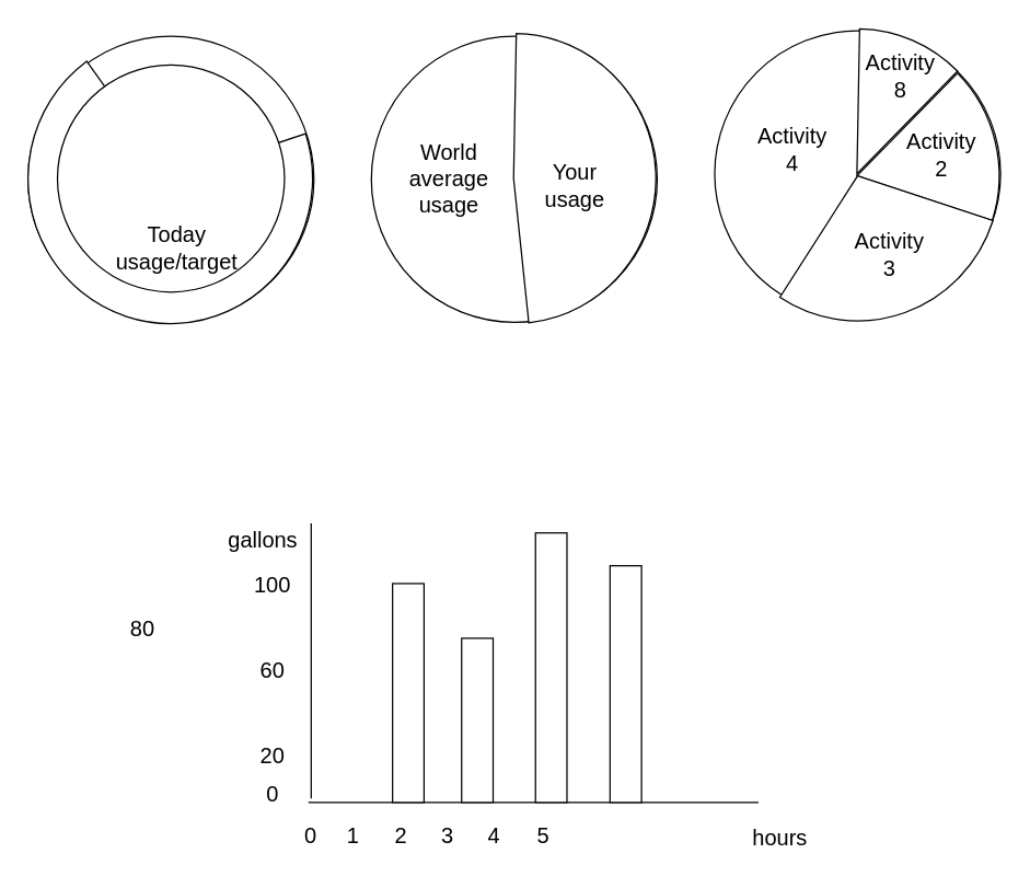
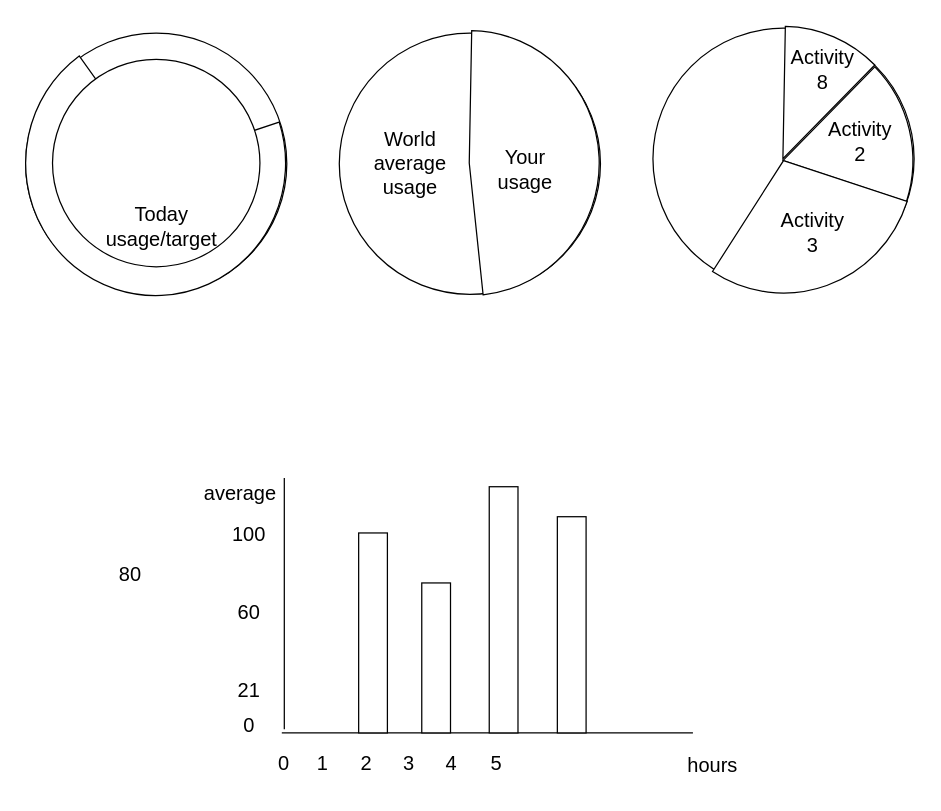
  <mxCell id="0" />
  <mxCell id="1" parent="0" />
  <mxCell id="2" value="" style="endArrow=none;html=1;rounded=0;fontSize=12;startSize=8;endSize=8;curved=1;" edge="1" parent="1"><mxGeometry width="50" height="50" relative="1" as="geometry"><mxPoint x="225" y="586" as="sourcePoint" /><mxPoint x="554" y="586" as="targetPoint" /></mxGeometry></mxCell>
  <mxCell id="3" value="" style="rounded=0;whiteSpace=wrap;html=1;" vertex="1" parent="1"><mxGeometry x="286.5" y="426" width="23" height="160" as="geometry" /></mxCell>
  <mxCell id="4" value="" style="rounded=0;whiteSpace=wrap;html=1;" vertex="1" parent="1"><mxGeometry x="337" y="466" width="23" height="120" as="geometry" /></mxCell>
  <mxCell id="5" value="" style="rounded=0;whiteSpace=wrap;html=1;" vertex="1" parent="1"><mxGeometry x="391" y="389" width="23" height="197" as="geometry" /></mxCell>
  <mxCell id="6" value="" style="rounded=0;whiteSpace=wrap;html=1;" vertex="1" parent="1"><mxGeometry x="445.5" y="413" width="23" height="173" as="geometry" /></mxCell>
  <mxCell id="7" value="" style="endArrow=none;html=1;rounded=0;fontSize=12;startSize=8;endSize=8;curved=1;" edge="1" parent="1"><mxGeometry width="50" height="50" relative="1" as="geometry"><mxPoint x="227" y="583" as="sourcePoint" /><mxPoint x="227" y="382" as="targetPoint" /></mxGeometry></mxCell>
- <mxCell id="8" value="gallons" style="text;html=1;align=center;verticalAlign=middle;whiteSpace=wrap;rounded=0;fontSize=16;" vertex="1" parent="1"><mxGeometry x="162" y="379" width="60" height="30" as="geometry" /></mxCell>
+ <mxCell id="8" value="average" style="text;html=1;align=center;verticalAlign=middle;whiteSpace=wrap;rounded=0;fontSize=16;" vertex="1" parent="1"><mxGeometry x="162" y="379" width="60" height="30" as="geometry" /></mxCell>
  <mxCell id="9" value="100" style="text;html=1;align=center;verticalAlign=middle;whiteSpace=wrap;rounded=0;fontSize=16;" vertex="1" parent="1"><mxGeometry x="182" y="412" width="34" height="30" as="geometry" /></mxCell>
  <mxCell id="10" value="80" style="text;html=1;align=center;verticalAlign=middle;whiteSpace=wrap;rounded=0;fontSize=16;" vertex="1" parent="1"><mxGeometry x="87" y="444" width="34" height="30" as="geometry" /></mxCell>
  <mxCell id="11" value="60" style="text;html=1;align=center;verticalAlign=middle;whiteSpace=wrap;rounded=0;fontSize=16;" vertex="1" parent="1"><mxGeometry x="182" y="474" width="34" height="30" as="geometry" /></mxCell>
- <mxCell id="12" value="20" style="text;html=1;align=center;verticalAlign=middle;whiteSpace=wrap;rounded=0;fontSize=16;" vertex="1" parent="1"><mxGeometry x="182" y="537" width="34" height="30" as="geometry" /></mxCell>
+ <mxCell id="12" value="21" style="text;html=1;align=center;verticalAlign=middle;whiteSpace=wrap;rounded=0;fontSize=16;" vertex="1" parent="1"><mxGeometry x="182" y="537" width="34" height="30" as="geometry" /></mxCell>
  <mxCell id="13" value="0" style="text;html=1;align=center;verticalAlign=middle;whiteSpace=wrap;rounded=0;fontSize=16;" vertex="1" parent="1"><mxGeometry x="182" y="565" width="34" height="30" as="geometry" /></mxCell>
  <mxCell id="14" value="0" style="text;html=1;align=center;verticalAlign=middle;whiteSpace=wrap;rounded=0;fontSize=16;" vertex="1" parent="1"><mxGeometry x="210" y="595" width="34" height="30" as="geometry" /></mxCell>
  <mxCell id="15" value="1" style="text;html=1;align=center;verticalAlign=middle;whiteSpace=wrap;rounded=0;fontSize=16;" vertex="1" parent="1"><mxGeometry x="241" y="595" width="34" height="30" as="geometry" /></mxCell>
  <mxCell id="16" value="2" style="text;html=1;align=center;verticalAlign=middle;whiteSpace=wrap;rounded=0;fontSize=16;" vertex="1" parent="1"><mxGeometry x="275.5" y="595" width="34" height="30" as="geometry" /></mxCell>
  <mxCell id="17" value="3" style="text;html=1;align=center;verticalAlign=middle;whiteSpace=wrap;rounded=0;fontSize=16;" vertex="1" parent="1"><mxGeometry x="309.5" y="595" width="34" height="30" as="geometry" /></mxCell>
  <mxCell id="18" value="4" style="text;html=1;align=center;verticalAlign=middle;whiteSpace=wrap;rounded=0;fontSize=16;" vertex="1" parent="1"><mxGeometry x="343.5" y="595" width="34" height="30" as="geometry" /></mxCell>
  <mxCell id="19" value="5" style="text;html=1;align=center;verticalAlign=middle;whiteSpace=wrap;rounded=0;fontSize=16;" vertex="1" parent="1"><mxGeometry x="380" y="595" width="34" height="30" as="geometry" /></mxCell>
  <mxCell id="20" value="" style="group" vertex="1" connectable="0" parent="1"><mxGeometry x="20" y="24" width="209" height="212" as="geometry" /></mxCell>
  <mxCell id="21" value="" style="ellipse;whiteSpace=wrap;html=1;aspect=fixed;" vertex="1" parent="20"><mxGeometry y="2" width="209" height="209" as="geometry" /></mxCell>
  <mxCell id="22" value="" style="verticalLabelPosition=bottom;verticalAlign=top;html=1;shape=mxgraph.basic.pie;startAngle=0.2;endAngle=0.9;" vertex="1" parent="20"><mxGeometry width="208" height="212" as="geometry" /></mxCell>
  <mxCell id="23" value="" style="ellipse;whiteSpace=wrap;html=1;aspect=fixed;" vertex="1" parent="20"><mxGeometry x="21.5" y="23" width="166" height="166" as="geometry" /></mxCell>
  <mxCell id="24" value="Today usage/target" style="text;html=1;align=center;verticalAlign=middle;whiteSpace=wrap;rounded=0;fontSize=16;" vertex="1" parent="20"><mxGeometry x="79" y="141.5" width="60" height="30" as="geometry" /></mxCell>
  <mxCell id="25" value="" style="group" vertex="1" connectable="0" parent="1"><mxGeometry x="271" y="24" width="225" height="225" as="geometry" /></mxCell>
  <mxCell id="26" value="" style="ellipse;whiteSpace=wrap;html=1;aspect=fixed;" vertex="1" parent="25"><mxGeometry y="2" width="209" height="209" as="geometry" /></mxCell>
  <mxCell id="27" value="" style="verticalLabelPosition=bottom;verticalAlign=top;html=1;shape=mxgraph.basic.pie;startAngle=0.003;endAngle=0.483;" vertex="1" parent="25"><mxGeometry width="208" height="212" as="geometry" /></mxCell>
  <mxCell id="28" value="Your usage" style="text;html=1;align=center;verticalAlign=middle;whiteSpace=wrap;rounded=0;fontSize=16;" vertex="1" parent="25"><mxGeometry x="119" y="103" width="60" height="16" as="geometry" /></mxCell>
  <mxCell id="29" value="World average usage" style="text;html=1;align=center;verticalAlign=middle;whiteSpace=wrap;rounded=0;fontSize=16;" vertex="1" parent="25"><mxGeometry x="27" y="91" width="60" height="30" as="geometry" /></mxCell>
  <mxCell id="30" value="" style="ellipse;whiteSpace=wrap;html=1;aspect=fixed;" vertex="1" parent="1"><mxGeometry x="522" y="22" width="209" height="209" as="geometry" /></mxCell>
  <mxCell id="31" value="" style="verticalLabelPosition=bottom;verticalAlign=top;html=1;shape=mxgraph.basic.pie;startAngle=0.003;endAngle=0.125;" vertex="1" parent="1"><mxGeometry x="522" y="20.5" width="208" height="212" as="geometry" /></mxCell>
  <mxCell id="32" value="" style="verticalLabelPosition=bottom;verticalAlign=top;html=1;shape=mxgraph.basic.pie;startAngle=0.125;endAngle=0.3;" vertex="1" parent="1"><mxGeometry x="522" y="22" width="208" height="212" as="geometry" /></mxCell>
  <mxCell id="33" value="" style="verticalLabelPosition=bottom;verticalAlign=top;html=1;shape=mxgraph.basic.pie;startAngle=0.3;endAngle=0.592;" vertex="1" parent="1"><mxGeometry x="522.5" y="22" width="208" height="212" as="geometry" /></mxCell>
  <mxCell id="34" value="Activity 8" style="text;html=1;align=center;verticalAlign=middle;whiteSpace=wrap;rounded=0;fontSize=16;" vertex="1" parent="1"><mxGeometry x="628" y="40" width="60" height="30" as="geometry" /></mxCell>
  <mxCell id="35" value="Activity 2" style="text;html=1;align=center;verticalAlign=middle;whiteSpace=wrap;rounded=0;fontSize=16;" vertex="1" parent="1"><mxGeometry x="658" y="98" width="60" height="30" as="geometry" /></mxCell>
  <mxCell id="36" value="Activity 3" style="text;html=1;align=center;verticalAlign=middle;whiteSpace=wrap;rounded=0;fontSize=16;" vertex="1" parent="1"><mxGeometry x="620" y="171" width="60" height="30" as="geometry" /></mxCell>
- <mxCell id="37" value="Activity 4" style="text;html=1;align=center;verticalAlign=middle;whiteSpace=wrap;rounded=0;fontSize=16;" vertex="1" parent="1"><mxGeometry x="549" y="94" width="60" height="30" as="geometry" /></mxCell>
  <mxCell id="38" value="hours" style="text;html=1;align=center;verticalAlign=middle;whiteSpace=wrap;rounded=0;fontSize=16;" vertex="1" parent="1"><mxGeometry x="540" y="597" width="60" height="30" as="geometry" /></mxCell>
